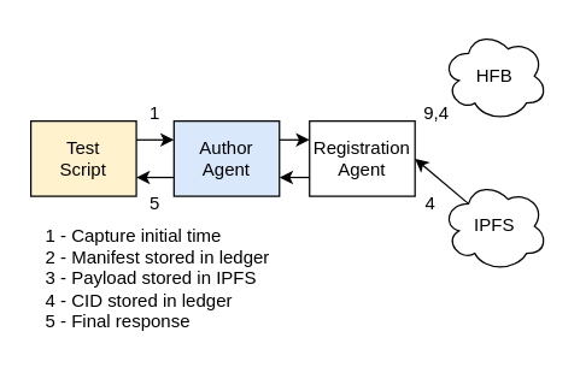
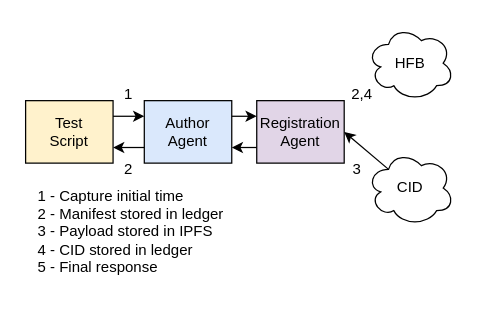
  <mxCell id="0" />
  <mxCell id="1" parent="0" />
  <mxCell id="2" value="&lt;div&gt;Author&lt;/div&gt;&lt;div&gt;Agent&lt;br&gt;&lt;/div&gt;" style="rounded=0;whiteSpace=wrap;html=1;fillColor=#dae8fc;" parent="1" vertex="1"><mxGeometry x="115" y="80" width="70" height="50" as="geometry" /></mxCell>
- <mxCell id="3" value="&lt;div&gt;Registration&lt;br&gt;&lt;/div&gt;&lt;div&gt;Agent&lt;br&gt;&lt;/div&gt;" style="rounded=0;whiteSpace=wrap;html=1;" parent="1" vertex="1"><mxGeometry x="205" y="80" width="70" height="50" as="geometry" /></mxCell>
+ <mxCell id="3" value="&lt;div&gt;Registration&lt;br&gt;&lt;/div&gt;&lt;div&gt;Agent&lt;br&gt;&lt;/div&gt;" style="rounded=0;whiteSpace=wrap;html=1;fillColor=#e1d5e7;" parent="1" vertex="1"><mxGeometry x="205" y="80" width="70" height="50" as="geometry" /></mxCell>
  <mxCell id="4" value="HFB" style="ellipse;shape=cloud;whiteSpace=wrap;html=1;" parent="1" vertex="1"><mxGeometry x="293" y="20" width="70" height="60" as="geometry" /></mxCell>
- <mxCell id="5" value="IPFS" style="ellipse;shape=cloud;whiteSpace=wrap;html=1;" parent="1" vertex="1"><mxGeometry x="293" y="120" width="70" height="60" as="geometry" /></mxCell>
+ <mxCell id="5" value="CID" style="ellipse;shape=cloud;whiteSpace=wrap;html=1;" parent="1" vertex="1"><mxGeometry x="293" y="120" width="70" height="60" as="geometry" /></mxCell>
  <mxCell id="6" value="&lt;div&gt;Test&lt;/div&gt;&lt;div&gt;Script&lt;br&gt;&lt;/div&gt;" style="rounded=0;whiteSpace=wrap;html=1;fillColor=#fff2cc;" parent="1" vertex="1"><mxGeometry x="20" y="80" width="70" height="50" as="geometry" /></mxCell>
  <mxCell id="7" value="" style="endArrow=none;html=1;rounded=0;entryX=0.25;entryY=0.25;entryDx=0;entryDy=0;entryPerimeter=0;exitX=1;exitY=0.5;exitDx=0;exitDy=0;startArrow=classic;startFill=1;endFill=1;" parent="1" source="3" target="5" edge="1"><mxGeometry width="50" height="50" relative="1" as="geometry"><mxPoint x="263" y="300" as="sourcePoint" /><mxPoint x="313" y="250" as="targetPoint" /></mxGeometry></mxCell>
  <mxCell id="8" value="" style="endArrow=classic;html=1;rounded=0;exitX=1;exitY=0.25;exitDx=0;exitDy=0;entryX=0;entryY=0.25;entryDx=0;entryDy=0;" parent="1" source="6" target="2" edge="1"><mxGeometry width="50" height="50" relative="1" as="geometry"><mxPoint x="93" y="220" as="sourcePoint" /><mxPoint x="143" y="170" as="targetPoint" /></mxGeometry></mxCell>
  <mxCell id="9" value="" style="endArrow=classic;html=1;rounded=0;exitX=1;exitY=0.25;exitDx=0;exitDy=0;entryX=0;entryY=0.25;entryDx=0;entryDy=0;" parent="1" source="2" target="3" edge="1"><mxGeometry width="50" height="50" relative="1" as="geometry"><mxPoint x="163" y="250" as="sourcePoint" /><mxPoint x="213" y="200" as="targetPoint" /></mxGeometry></mxCell>
  <mxCell id="10" value="" style="endArrow=classic;html=1;rounded=0;exitX=0;exitY=0.75;exitDx=0;exitDy=0;entryX=1;entryY=0.75;entryDx=0;entryDy=0;" parent="1" source="3" target="2" edge="1"><mxGeometry width="50" height="50" relative="1" as="geometry"><mxPoint x="113" y="240" as="sourcePoint" /><mxPoint x="163" y="190" as="targetPoint" /></mxGeometry></mxCell>
  <mxCell id="11" value="" style="endArrow=classic;html=1;rounded=0;exitX=0;exitY=0.75;exitDx=0;exitDy=0;entryX=1;entryY=0.75;entryDx=0;entryDy=0;" parent="1" source="2" target="6" edge="1"><mxGeometry width="50" height="50" relative="1" as="geometry"><mxPoint x="103" y="260" as="sourcePoint" /><mxPoint x="153" y="210" as="targetPoint" /></mxGeometry></mxCell>
  <mxCell id="12" value="1" style="text;html=1;align=center;verticalAlign=middle;resizable=0;points=[];autosize=1;strokeColor=none;fillColor=none;" parent="1" vertex="1"><mxGeometry x="87" y="60" width="30" height="30" as="geometry" /></mxCell>
- <mxCell id="13" value="9,4" style="text;html=1;align=center;verticalAlign=middle;resizable=0;points=[];autosize=1;strokeColor=none;fillColor=none;" parent="1" vertex="1"><mxGeometry x="269" y="60" width="40" height="30" as="geometry" /></mxCell>
- <mxCell id="14" value="4" style="text;html=1;align=center;verticalAlign=middle;resizable=0;points=[];autosize=1;strokeColor=none;fillColor=none;" parent="1" vertex="1"><mxGeometry x="270" y="120" width="30" height="30" as="geometry" /></mxCell>
- <mxCell id="15" value="5" style="text;html=1;align=center;verticalAlign=middle;resizable=0;points=[];autosize=1;strokeColor=none;fillColor=none;" parent="1" vertex="1"><mxGeometry x="87" y="120" width="30" height="30" as="geometry" /></mxCell>
+ <mxCell id="13" value="2,4" style="text;html=1;align=center;verticalAlign=middle;resizable=0;points=[];autosize=1;strokeColor=none;fillColor=none;" parent="1" vertex="1"><mxGeometry x="269" y="60" width="40" height="30" as="geometry" /></mxCell>
+ <mxCell id="14" value="3" style="text;html=1;align=center;verticalAlign=middle;resizable=0;points=[];autosize=1;strokeColor=none;fillColor=none;" parent="1" vertex="1"><mxGeometry x="270" y="120" width="30" height="30" as="geometry" /></mxCell>
+ <mxCell id="15" value="2" style="text;html=1;align=center;verticalAlign=middle;resizable=0;points=[];autosize=1;strokeColor=none;fillColor=none;" parent="1" vertex="1"><mxGeometry x="87" y="120" width="30" height="30" as="geometry" /></mxCell>
  <mxCell id="16" value="&lt;div align=&quot;left&quot;&gt;1 - Capture initial time&lt;/div&gt;&lt;div align=&quot;left&quot;&gt;2 - Manifest stored in ledger&lt;/div&gt;&lt;div align=&quot;left&quot;&gt;3 - Payload stored in IPFS&lt;/div&gt;&lt;div align=&quot;left&quot;&gt;4 - CID stored in ledger&lt;/div&gt;&lt;div align=&quot;left&quot;&gt;5 - Final response&lt;br&gt;&lt;/div&gt;" style="text;html=1;align=left;verticalAlign=middle;resizable=0;points=[];autosize=1;strokeColor=none;fillColor=none;" parent="1" vertex="1"><mxGeometry x="28" y="140" width="180" height="90" as="geometry" /></mxCell>
